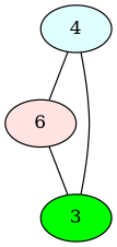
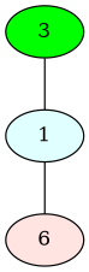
  graph {
    fontname="DejaVu Serif"
    node [fontname="DejaVu Serif" style=filled]
    edge [fontname="DejaVu Serif"]
-   1 [fillcolor=LightCyan label=4]
+   1 [fillcolor=LightCyan]
    n2 [fillcolor=MistyRose label=6]
    3 [fillcolor=green]
    1 -- n2
-   n2 -- 3
    3 -- 1
  }
